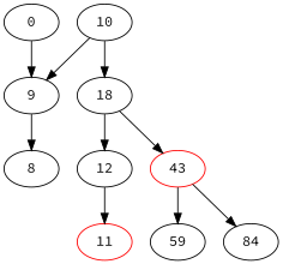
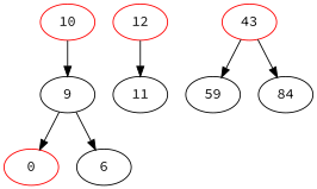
  digraph {
    fontname="Source Code Pro"
    node [color=black fontname="Source Code Pro"]
    edge [fontname="Source Code Pro"]
    n1 [label=9]
-   10
-   18
-   0
-   8
-   12
+   10 [color=red]
+   0 [color=red]
+   8 [label=6]
+   12 [color=red]
    n7 [color=red label=43]
-   11 [color=red]
+   11
    n9 [label=59]
    n10 [label=84]
-   0 -> n1
+   n1 -> 0
    n1 -> 8
    10 -> n1
-   10 -> 18
-   18 -> 12
-   18 -> n7
    12 -> 11
    n7 -> n9
    n7 -> n10
  }
